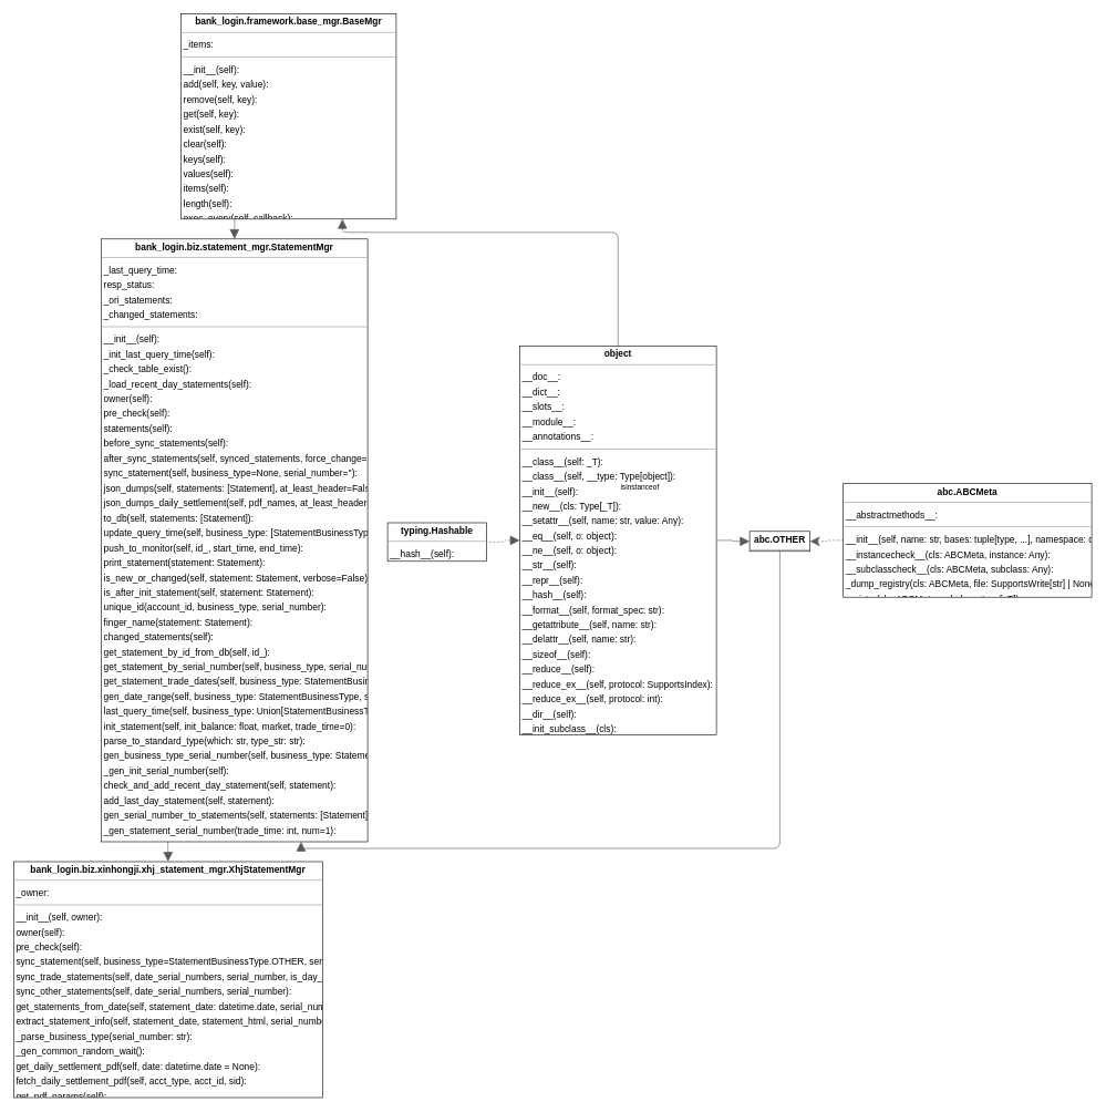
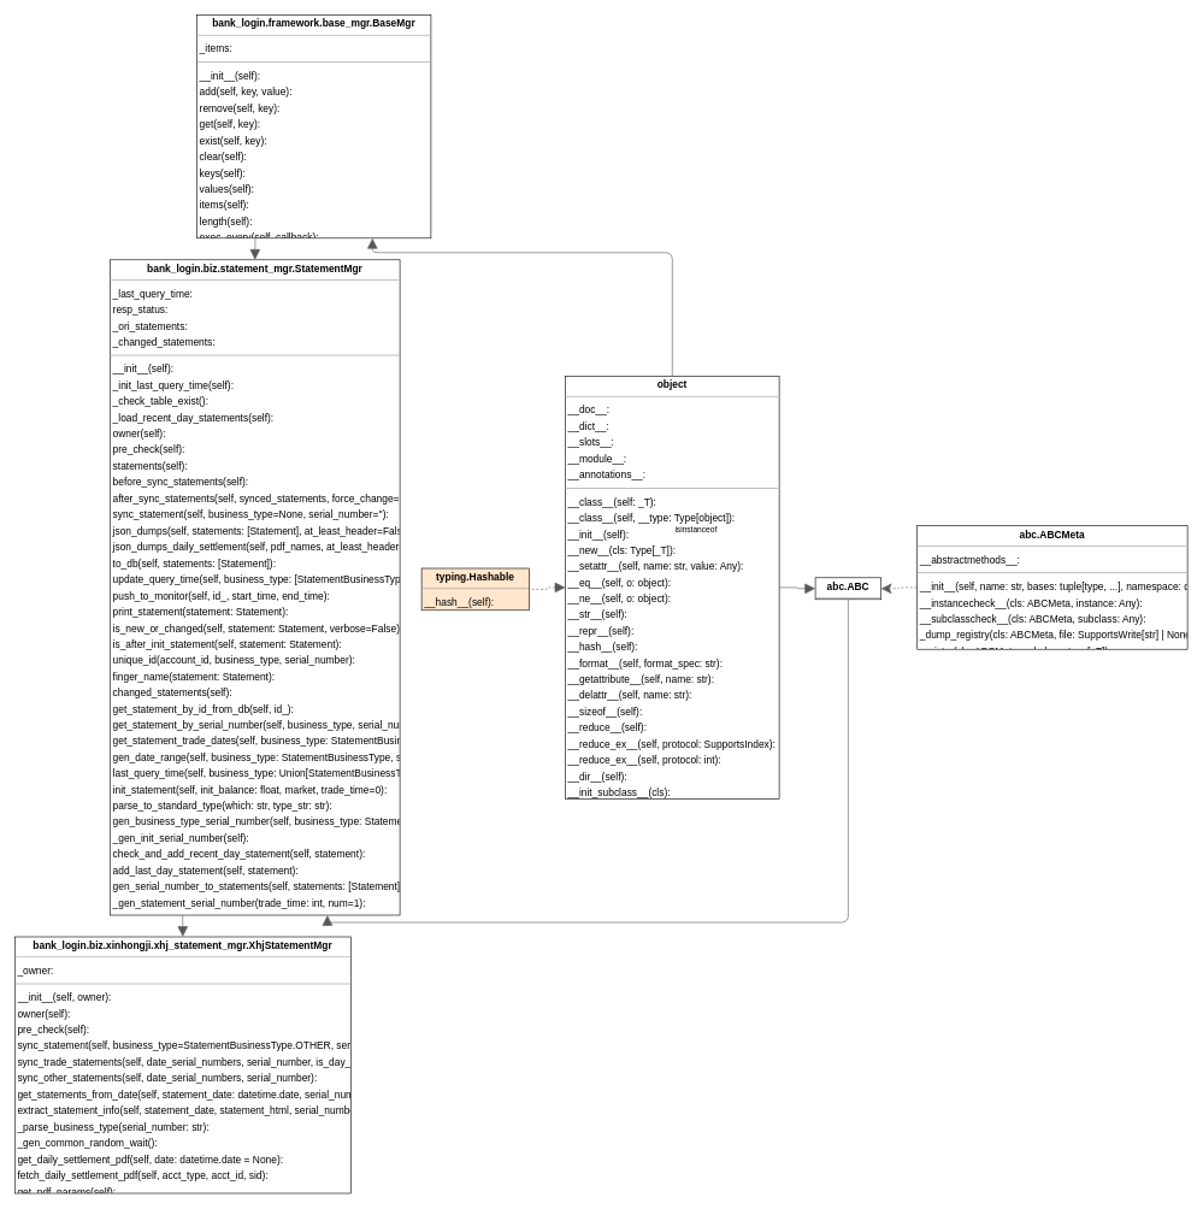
  <mxCell id="0" />
  <mxCell id="1" parent="0" />
- <mxCell id="2" value="&lt;p style=&quot;margin:0px;margin-top:4px;text-align:center;&quot;&gt;&lt;b&gt;abc.OTHER&lt;/b&gt;&lt;/p&gt;&lt;hr size=&quot;1&quot;/&gt;" style="verticalAlign=top;align=left;overflow=fill;fontSize=14;fontFamily=Helvetica;html=1;rounded=0;shadow=0;comic=0;labelBackgroundColor=none;strokeWidth=1;" parent="1" vertex="1"><mxGeometry x="1128" y="799" width="91" height="30" as="geometry" /></mxCell>
+ <mxCell id="2" value="&lt;p style=&quot;margin:0px;margin-top:4px;text-align:center;&quot;&gt;&lt;b&gt;abc.ABC&lt;/b&gt;&lt;/p&gt;&lt;hr size=&quot;1&quot;/&gt;" style="verticalAlign=top;align=left;overflow=fill;fontSize=14;fontFamily=Helvetica;html=1;rounded=0;shadow=0;comic=0;labelBackgroundColor=none;strokeWidth=1;" parent="1" vertex="1"><mxGeometry x="1128" y="799" width="91" height="30" as="geometry" /></mxCell>
  <mxCell id="3" value="&lt;p style=&quot;margin:0px;margin-top:4px;text-align:center;&quot;&gt;&lt;b&gt;abc.ABCMeta&lt;/b&gt;&lt;/p&gt;&lt;hr size=&quot;1&quot;/&gt;&lt;p style=&quot;margin:0 0 0 4px;line-height:1.6;&quot;&gt; __abstractmethods__: &lt;/p&gt;&lt;hr size=&quot;1&quot;/&gt;&lt;p style=&quot;margin:0 0 0 4px;line-height:1.6;&quot;&gt; __init__(self, name: str, bases: tuple[type, ...], namespace: dict[str, Any]): &lt;br/&gt; __instancecheck__(cls: ABCMeta, instance: Any): &lt;br/&gt; __subclasscheck__(cls: ABCMeta, subclass: Any): &lt;br/&gt; _dump_registry(cls: ABCMeta, file: SupportsWrite[str] | None = ...): &lt;br/&gt; register(cls: ABCMeta, subclass: type[_T]): &lt;/p&gt;" style="verticalAlign=top;align=left;overflow=fill;fontSize=14;fontFamily=Helvetica;html=1;rounded=0;shadow=0;comic=0;labelBackgroundColor=none;strokeWidth=1;" parent="1" vertex="1"><mxGeometry x="1269" y="727" width="374" height="171" as="geometry" /></mxCell>
  <mxCell id="4" value="&lt;p style=&quot;margin:0px;margin-top:4px;text-align:center;&quot;&gt;&lt;b&gt;bank_login.biz.statement_mgr.StatementMgr&lt;/b&gt;&lt;/p&gt;&lt;hr size=&quot;1&quot;/&gt;&lt;p style=&quot;margin:0 0 0 4px;line-height:1.6;&quot;&gt; _last_query_time: &lt;br/&gt; resp_status: &lt;br/&gt; _ori_statements: &lt;br/&gt; _changed_statements: &lt;/p&gt;&lt;hr size=&quot;1&quot;/&gt;&lt;p style=&quot;margin:0 0 0 4px;line-height:1.6;&quot;&gt; __init__(self): &lt;br/&gt; _init_last_query_time(self): &lt;br/&gt; _check_table_exist(): &lt;br/&gt; _load_recent_day_statements(self): &lt;br/&gt; owner(self): &lt;br/&gt; pre_check(self): &lt;br/&gt; statements(self): &lt;br/&gt; before_sync_statements(self): &lt;br/&gt; after_sync_statements(self, synced_statements, force_change=False, verbose=False): &lt;br/&gt; sync_statement(self, business_type=None, serial_number=&amp;#39;&amp;#39;): &lt;br/&gt; json_dumps(self, statements: [Statement], at_least_header=False, status=0, pdf_list=[], is_init=0): &lt;br/&gt; json_dumps_daily_settlement(self, pdf_names, at_least_header=False): &lt;br/&gt; to_db(self, statements: [Statement]): &lt;br/&gt; update_query_time(self, business_type: [StatementBusinessType], query_time=0): &lt;br/&gt; push_to_monitor(self, id_, start_time, end_time): &lt;br/&gt; print_statement(statement: Statement): &lt;br/&gt; is_new_or_changed(self, statement: Statement, verbose=False): &lt;br/&gt; is_after_init_statement(self, statement: Statement): &lt;br/&gt; unique_id(account_id, business_type, serial_number): &lt;br/&gt; finger_name(statement: Statement): &lt;br/&gt; changed_statements(self): &lt;br/&gt; get_statement_by_id_from_db(self, id_): &lt;br/&gt; get_statement_by_serial_number(self, business_type, serial_number): &lt;br/&gt; get_statement_trade_dates(self, business_type: StatementBusinessType, serial_number=&amp;#39;&amp;#39;): &lt;br/&gt; gen_date_range(self, business_type: StatementBusinessType, serial_number=&amp;#39;&amp;#39;): &lt;br/&gt; last_query_time(self, business_type: Union[StatementBusinessType, str]): &lt;br/&gt; init_statement(self, init_balance: float, market, trade_time=0): &lt;br/&gt; parse_to_standard_type(which: str, type_str: str): &lt;br/&gt; gen_business_type_serial_number(self, business_type: StatementBusinessType): &lt;br/&gt; _gen_init_serial_number(self): &lt;br/&gt; check_and_add_recent_day_statement(self, statement): &lt;br/&gt; add_last_day_statement(self, statement): &lt;br/&gt; gen_serial_number_to_statements(self, statements: [Statement], sort_func=None, add_begin=0): &lt;br/&gt; _gen_statement_serial_number(trade_time: int, num=1): &lt;/p&gt;" style="verticalAlign=top;align=left;overflow=fill;fontSize=14;fontFamily=Helvetica;html=1;rounded=0;shadow=0;comic=0;labelBackgroundColor=none;strokeWidth=1;" parent="1" vertex="1"><mxGeometry x="152" y="359" width="401" height="907" as="geometry" /></mxCell>
  <mxCell id="5" value="&lt;p style=&quot;margin:0px;margin-top:4px;text-align:center;&quot;&gt;&lt;b&gt;bank_login.biz.xinhongji.xhj_statement_mgr.XhjStatementMgr&lt;/b&gt;&lt;/p&gt;&lt;hr size=&quot;1&quot;/&gt;&lt;p style=&quot;margin:0 0 0 4px;line-height:1.6;&quot;&gt; _owner: &lt;/p&gt;&lt;hr size=&quot;1&quot;/&gt;&lt;p style=&quot;margin:0 0 0 4px;line-height:1.6;&quot;&gt; __init__(self, owner): &lt;br/&gt; owner(self): &lt;br/&gt; pre_check(self): &lt;br/&gt; sync_statement(self, business_type=StatementBusinessType.OTHER, serial_number=&amp;#39;&amp;#39;, is_day_last=False): &lt;br/&gt; sync_trade_statements(self, date_serial_numbers, serial_number, is_day_last): &lt;br/&gt; sync_other_statements(self, date_serial_numbers, serial_number): &lt;br/&gt; get_statements_from_date(self, statement_date: datetime.date, serial_numbers=[]): &lt;br/&gt; extract_statement_info(self, statement_date, statement_html, serial_numbers): &lt;br/&gt; _parse_business_type(serial_number: str): &lt;br/&gt; _gen_common_random_wait(): &lt;br/&gt; get_daily_settlement_pdf(self, date: datetime.date = None): &lt;br/&gt; fetch_daily_settlement_pdf(self, acct_type, acct_id, sid): &lt;br/&gt; get_pdf_params(self): &lt;/p&gt;" style="verticalAlign=top;align=left;overflow=fill;fontSize=14;fontFamily=Helvetica;html=1;rounded=0;shadow=0;comic=0;labelBackgroundColor=none;strokeWidth=1;" parent="1" vertex="1"><mxGeometry x="20" y="1296" width="465" height="355" as="geometry" /></mxCell>
  <mxCell id="6" value="&lt;p style=&quot;margin:0px;margin-top:4px;text-align:center;&quot;&gt;&lt;b&gt;bank_login.framework.base_mgr.BaseMgr&lt;/b&gt;&lt;/p&gt;&lt;hr size=&quot;1&quot;/&gt;&lt;p style=&quot;margin:0 0 0 4px;line-height:1.6;&quot;&gt; _items: &lt;/p&gt;&lt;hr size=&quot;1&quot;/&gt;&lt;p style=&quot;margin:0 0 0 4px;line-height:1.6;&quot;&gt; __init__(self): &lt;br/&gt; add(self, key, value): &lt;br/&gt; remove(self, key): &lt;br/&gt; get(self, key): &lt;br/&gt; exist(self, key): &lt;br/&gt; clear(self): &lt;br/&gt; keys(self): &lt;br/&gt; values(self): &lt;br/&gt; items(self): &lt;br/&gt; length(self): &lt;br/&gt; exec_every(self, callback): &lt;/p&gt;" style="verticalAlign=top;align=left;overflow=fill;fontSize=14;fontFamily=Helvetica;html=1;rounded=0;shadow=0;comic=0;labelBackgroundColor=none;strokeWidth=1;" parent="1" vertex="1"><mxGeometry x="272" y="20" width="324" height="309" as="geometry" /></mxCell>
  <mxCell id="7" value="&lt;p style=&quot;margin:0px;margin-top:4px;text-align:center;&quot;&gt;&lt;b&gt;object&lt;/b&gt;&lt;/p&gt;&lt;hr size=&quot;1&quot;/&gt;&lt;p style=&quot;margin:0 0 0 4px;line-height:1.6;&quot;&gt; __doc__: &lt;br/&gt; __dict__: &lt;br/&gt; __slots__: &lt;br/&gt; __module__: &lt;br/&gt; __annotations__: &lt;/p&gt;&lt;hr size=&quot;1&quot;/&gt;&lt;p style=&quot;margin:0 0 0 4px;line-height:1.6;&quot;&gt; __class__(self: _T): &lt;br/&gt; __class__(self, __type: Type[object]): &lt;br/&gt; __init__(self): &lt;br/&gt; __new__(cls: Type[_T]): &lt;br/&gt; __setattr__(self, name: str, value: Any): &lt;br/&gt; __eq__(self, o: object): &lt;br/&gt; __ne__(self, o: object): &lt;br/&gt; __str__(self): &lt;br/&gt; __repr__(self): &lt;br/&gt; __hash__(self): &lt;br/&gt; __format__(self, format_spec: str): &lt;br/&gt; __getattribute__(self, name: str): &lt;br/&gt; __delattr__(self, name: str): &lt;br/&gt; __sizeof__(self): &lt;br/&gt; __reduce__(self): &lt;br/&gt; __reduce_ex__(self, protocol: SupportsIndex): &lt;br/&gt; __reduce_ex__(self, protocol: int): &lt;br/&gt; __dir__(self): &lt;br/&gt; __init_subclass__(cls): &lt;/p&gt;" style="verticalAlign=top;align=left;overflow=fill;fontSize=14;fontFamily=Helvetica;html=1;rounded=0;shadow=0;comic=0;labelBackgroundColor=none;strokeWidth=1;" parent="1" vertex="1"><mxGeometry x="782" y="520" width="296" height="585" as="geometry" /></mxCell>
- <mxCell id="8" value="&lt;p style=&quot;margin:0px;margin-top:4px;text-align:center;&quot;&gt;&lt;b&gt;typing.Hashable&lt;/b&gt;&lt;/p&gt;&lt;hr size=&quot;1&quot;/&gt;&lt;p style=&quot;margin:0 0 0 4px;line-height:1.6;&quot;&gt; __hash__(self): &lt;/p&gt;" style="verticalAlign=top;align=left;overflow=fill;fontSize=14;fontFamily=Helvetica;html=1;rounded=0;shadow=0;comic=0;labelBackgroundColor=none;strokeWidth=1;" parent="1" vertex="1"><mxGeometry x="583" y="786" width="149" height="58" as="geometry" /></mxCell>
+ <mxCell id="8" value="&lt;p style=&quot;margin:0px;margin-top:4px;text-align:center;&quot;&gt;&lt;b&gt;typing.Hashable&lt;/b&gt;&lt;/p&gt;&lt;hr size=&quot;1&quot;/&gt;&lt;p style=&quot;margin:0 0 0 4px;line-height:1.6;&quot;&gt; __hash__(self): &lt;/p&gt;" style="verticalAlign=top;align=left;overflow=fill;fontSize=14;fontFamily=Helvetica;html=1;rounded=0;shadow=0;comic=0;labelBackgroundColor=none;strokeWidth=1;fillColor=#ffe6cc;" parent="1" vertex="1"><mxGeometry x="583" y="786" width="149" height="58" as="geometry" /></mxCell>
  <mxCell id="9" value="" style="html=1;rounded=1;edgeStyle=orthogonalEdgeStyle;dashed=1;startArrow=classic;startSize=12;endArrow=none;strokeColor=#595959;exitX=1.001;exitY=0.500;exitDx=0;exitDy=0;entryX=0.000;entryY=0.500;entryDx=0;entryDy=0;" parent="1" source="2" target="3" edge="1"><mxGeometry width="50" height="50" relative="1" as="geometry"><Array as="points" /></mxGeometry></mxCell>
  <mxCell id="10" value="isinstanceof" style="edgeLabel;resizable=0;html=1;align=left;verticalAlign=top;strokeColor=default;" parent="9" vertex="1" connectable="0"><mxGeometry x="932" y="720" as="geometry" /></mxCell>
  <mxCell id="11" value="" style="html=1;rounded=1;edgeStyle=orthogonalEdgeStyle;dashed=0;startArrow=block;startSize=12;endArrow=none;strokeColor=#595959;exitX=0.001;exitY=0.500;exitDx=0;exitDy=0;entryX=1.000;entryY=0.500;entryDx=0;entryDy=0;" parent="1" source="2" target="7" edge="1"><mxGeometry width="50" height="50" relative="1" as="geometry"><Array as="points" /></mxGeometry></mxCell>
  <mxCell id="12" value="" style="html=1;rounded=1;edgeStyle=orthogonalEdgeStyle;dashed=0;startArrow=block;startSize=12;endArrow=none;strokeColor=#595959;exitX=0.750;exitY=1.000;exitDx=0;exitDy=0;entryX=0.500;entryY=1.001;entryDx=0;entryDy=0;" parent="1" source="4" target="2" edge="1"><mxGeometry width="50" height="50" relative="1" as="geometry"><Array as="points"><mxPoint x="453" y="1276" /><mxPoint x="1174" y="1276" /></Array></mxGeometry></mxCell>
  <mxCell id="13" value="" style="html=1;rounded=1;edgeStyle=orthogonalEdgeStyle;dashed=0;startArrow=block;startSize=12;endArrow=none;strokeColor=#595959;exitX=0.500;exitY=0.000;exitDx=0;exitDy=0;entryX=0.250;entryY=1.000;entryDx=0;entryDy=0;" parent="1" source="4" target="6" edge="1"><mxGeometry width="50" height="50" relative="1" as="geometry"><Array as="points" /></mxGeometry></mxCell>
  <mxCell id="14" value="" style="html=1;rounded=1;edgeStyle=orthogonalEdgeStyle;dashed=0;startArrow=block;startSize=12;endArrow=none;strokeColor=#595959;exitX=0.500;exitY=0.000;exitDx=0;exitDy=0;entryX=0.250;entryY=1.000;entryDx=0;entryDy=0;" parent="1" source="5" target="4" edge="1"><mxGeometry width="50" height="50" relative="1" as="geometry"><Array as="points" /></mxGeometry></mxCell>
  <mxCell id="15" value="" style="html=1;rounded=1;edgeStyle=orthogonalEdgeStyle;dashed=0;startArrow=block;startSize=12;endArrow=none;strokeColor=#595959;exitX=0.750;exitY=1.000;exitDx=0;exitDy=0;entryX=0.500;entryY=0.000;entryDx=0;entryDy=0;" parent="1" source="6" target="7" edge="1"><mxGeometry width="50" height="50" relative="1" as="geometry"><Array as="points"><mxPoint x="515" y="349" /><mxPoint x="930" y="349" /></Array></mxGeometry></mxCell>
  <mxCell id="16" value="" style="html=1;rounded=1;edgeStyle=orthogonalEdgeStyle;dashed=1;startArrow=block;startSize=12;endArrow=none;strokeColor=#595959;exitX=0.000;exitY=0.500;exitDx=0;exitDy=0;entryX=1.000;entryY=0.500;entryDx=0;entryDy=0;" parent="1" source="7" target="8" edge="1"><mxGeometry width="50" height="50" relative="1" as="geometry"><Array as="points" /></mxGeometry></mxCell>
